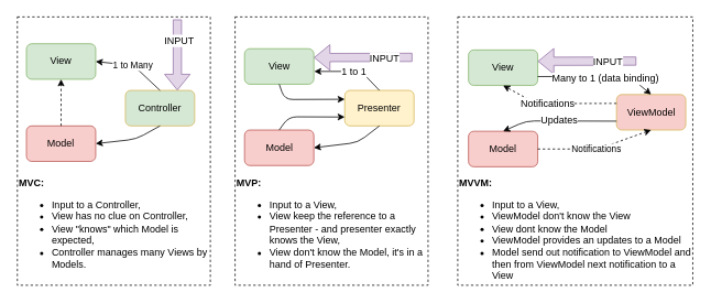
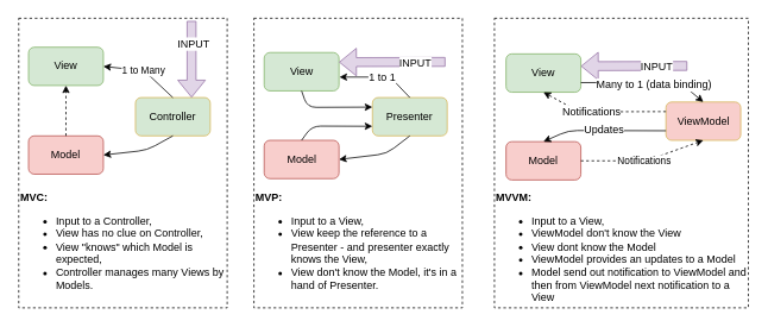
  <mxCell id="0" />
  <mxCell id="1" parent="0" />
  <mxCell id="2" value="&lt;br&gt;&lt;br&gt;&lt;br&gt;&lt;br&gt;&lt;br&gt;&lt;br&gt;&lt;br&gt;&lt;br&gt;&lt;br&gt;&lt;br&gt;&lt;br&gt;&lt;br&gt;&lt;b&gt;&lt;br&gt;&lt;br&gt;MVVM:&lt;/b&gt;&lt;br&gt;&lt;ul&gt;&lt;li&gt;Input to a View,&lt;/li&gt;&lt;li&gt;ViewModel don't know the View&lt;/li&gt;&lt;li&gt;View dont know the Model&lt;/li&gt;&lt;li&gt;ViewModel provides an updates to a Model&lt;/li&gt;&lt;li&gt;Model send out notification to ViewModel and then from ViewModel next notification to a View&lt;/li&gt;&lt;/ul&gt;" style="rounded=0;whiteSpace=wrap;html=1;dashed=1;align=left;" vertex="1" parent="1"><mxGeometry x="554" y="20" width="285" height="325" as="geometry" /></mxCell>
  <mxCell id="3" value="&lt;br&gt;&lt;br&gt;&lt;br&gt;&lt;br&gt;&lt;br&gt;&lt;br&gt;&lt;br&gt;&lt;br&gt;&lt;br&gt;&lt;br&gt;&lt;br&gt;&lt;br&gt;&lt;b&gt;&lt;br&gt;MVP:&lt;/b&gt;&lt;br&gt;&lt;ul&gt;&lt;li&gt;Input to a View,&lt;/li&gt;&lt;li&gt;View keep the reference to a Presenter - and presenter exactly knows the View,&lt;/li&gt;&lt;li&gt;View don't know the Model, it's in a hand of Presenter.&lt;/li&gt;&lt;/ul&gt;" style="rounded=0;whiteSpace=wrap;html=1;dashed=1;align=left;" vertex="1" parent="1"><mxGeometry x="284" y="20" width="234" height="325" as="geometry" /></mxCell>
  <mxCell id="4" value="&lt;br&gt;&lt;br&gt;&lt;br&gt;&lt;br&gt;&lt;br&gt;&lt;br&gt;&lt;br&gt;&lt;br&gt;&lt;br&gt;&lt;br&gt;&lt;br&gt;&lt;br&gt;&lt;b&gt;&lt;br&gt;MVC:&lt;/b&gt;&lt;br&gt;&lt;ul&gt;&lt;li&gt;Input to a Controller,&lt;/li&gt;&lt;li&gt;View has no clue on Controller,&lt;/li&gt;&lt;li&gt;View &quot;knows&quot; which Model is expected,&lt;/li&gt;&lt;li&gt;Controller manages many Views by Models.&lt;/li&gt;&lt;/ul&gt;" style="rounded=0;whiteSpace=wrap;html=1;dashed=1;align=left;" vertex="1" parent="1"><mxGeometry x="20" y="20" width="234" height="325" as="geometry" /></mxCell>
  <mxCell id="5" value="Controller" style="rounded=1;whiteSpace=wrap;html=1;fillColor=#d5e8d4;strokeColor=#d6b656;" vertex="1" parent="1"><mxGeometry x="151" y="109" width="84" height="43" as="geometry" /></mxCell>
  <mxCell id="6" value="Model" style="rounded=1;whiteSpace=wrap;html=1;fillColor=#f8cecc;strokeColor=#b85450;" vertex="1" parent="1"><mxGeometry x="31" y="152" width="84" height="43" as="geometry" /></mxCell>
  <mxCell id="7" value="View" style="rounded=1;whiteSpace=wrap;html=1;fillColor=#d5e8d4;strokeColor=#82b366;" vertex="1" parent="1"><mxGeometry x="31" y="52.5" width="84" height="43" as="geometry" /></mxCell>
  <mxCell id="8" value="1 to Many" style="endArrow=classic;html=1;entryX=1;entryY=0.5;entryDx=0;entryDy=0;exitX=0.5;exitY=0;exitDx=0;exitDy=0;" edge="1" parent="1" source="5" target="7"><mxGeometry width="50" height="50" relative="1" as="geometry"><mxPoint x="272.5" y="138.5" as="sourcePoint" /><mxPoint x="322.5" y="88.5" as="targetPoint" /><Array as="points"><mxPoint x="161" y="79" /></Array></mxGeometry></mxCell>
  <mxCell id="9" value="" style="endArrow=classic;html=1;exitX=0.5;exitY=1;exitDx=0;exitDy=0;entryX=1;entryY=0.5;entryDx=0;entryDy=0;" edge="1" parent="1" source="5" target="6"><mxGeometry width="50" height="50" relative="1" as="geometry"><mxPoint x="31" y="266" as="sourcePoint" /><mxPoint x="81" y="216" as="targetPoint" /><Array as="points"><mxPoint x="164" y="168" /></Array></mxGeometry></mxCell>
  <mxCell id="10" value="" style="shape=flexArrow;endArrow=classic;html=1;entryX=0.75;entryY=0;entryDx=0;entryDy=0;fillColor=#e1d5e7;strokeColor=#9673a6;" edge="1" parent="1" target="5"><mxGeometry width="50" height="50" relative="1" as="geometry"><mxPoint x="214" y="23" as="sourcePoint" /><mxPoint x="81" y="216" as="targetPoint" /></mxGeometry></mxCell>
  <mxCell id="11" value="INPUT" style="text;html=1;resizable=0;points=[];align=center;verticalAlign=middle;labelBackgroundColor=#ffffff;" vertex="1" connectable="0" parent="10"><mxGeometry x="-0.416" y="1" relative="1" as="geometry"><mxPoint as="offset" /></mxGeometry></mxCell>
  <mxCell id="12" value="" style="endArrow=classic;html=1;exitX=0.5;exitY=0;exitDx=0;exitDy=0;entryX=0.5;entryY=1;entryDx=0;entryDy=0;dashed=1;" edge="1" parent="1" source="6" target="7"><mxGeometry width="50" height="50" relative="1" as="geometry"><mxPoint x="31" y="266" as="sourcePoint" /><mxPoint x="81" y="216" as="targetPoint" /></mxGeometry></mxCell>
  <mxCell id="13" value="Model" style="rounded=1;whiteSpace=wrap;html=1;fillColor=#f8cecc;strokeColor=#b85450;" vertex="1" parent="1"><mxGeometry x="295.5" y="157" width="84" height="43" as="geometry" /></mxCell>
  <mxCell id="14" value="View" style="rounded=1;whiteSpace=wrap;html=1;fillColor=#d5e8d4;strokeColor=#82b366;" vertex="1" parent="1"><mxGeometry x="295.5" y="58.5" width="84" height="43" as="geometry" /></mxCell>
- <mxCell id="15" value="Presenter" style="rounded=1;whiteSpace=wrap;html=1;fillColor=#fff2cc;strokeColor=#d6b656;" vertex="1" parent="1"><mxGeometry x="417" y="109" width="84" height="43" as="geometry" /></mxCell>
+ <mxCell id="15" value="Presenter" style="rounded=1;whiteSpace=wrap;html=1;fillColor=#d5e8d4;strokeColor=#d6b656;" vertex="1" parent="1"><mxGeometry x="417" y="109" width="84" height="43" as="geometry" /></mxCell>
  <mxCell id="16" value="" style="endArrow=classic;html=1;exitX=0.5;exitY=1;exitDx=0;exitDy=0;entryX=1;entryY=0.5;entryDx=0;entryDy=0;" edge="1" parent="1" source="15" target="13"><mxGeometry width="50" height="50" relative="1" as="geometry"><mxPoint x="203" y="162" as="sourcePoint" /><mxPoint x="125" y="183.5" as="targetPoint" /><Array as="points"><mxPoint x="433" y="172" /></Array></mxGeometry></mxCell>
  <mxCell id="17" value="" style="endArrow=classic;html=1;exitX=0.5;exitY=0;exitDx=0;exitDy=0;" edge="1" parent="1" source="15"><mxGeometry width="50" height="50" relative="1" as="geometry"><mxPoint x="31" y="271" as="sourcePoint" /><mxPoint x="380" y="86" as="targetPoint" /><Array as="points"><mxPoint x="437" y="86" /></Array></mxGeometry></mxCell>
  <mxCell id="18" value="1 to 1" style="text;html=1;resizable=0;points=[];align=center;verticalAlign=middle;labelBackgroundColor=#ffffff;" vertex="1" connectable="0" parent="17"><mxGeometry x="-0.29" y="10" relative="1" as="geometry"><mxPoint x="-9" y="-10" as="offset" /></mxGeometry></mxCell>
  <mxCell id="19" value="" style="endArrow=classic;html=1;entryX=0;entryY=0.75;entryDx=0;entryDy=0;exitX=0.5;exitY=0;exitDx=0;exitDy=0;" edge="1" parent="1" source="13" target="15"><mxGeometry width="50" height="50" relative="1" as="geometry"><mxPoint x="31" y="271" as="sourcePoint" /><mxPoint x="81" y="221" as="targetPoint" /><Array as="points"><mxPoint x="349" y="141" /></Array></mxGeometry></mxCell>
  <mxCell id="20" value="" style="endArrow=classic;html=1;entryX=0;entryY=0.25;entryDx=0;entryDy=0;exitX=0.5;exitY=1;exitDx=0;exitDy=0;" edge="1" parent="1" source="14" target="15"><mxGeometry width="50" height="50" relative="1" as="geometry"><mxPoint x="31" y="271" as="sourcePoint" /><mxPoint x="81" y="221" as="targetPoint" /><Array as="points"><mxPoint x="344" y="120" /></Array></mxGeometry></mxCell>
  <mxCell id="21" value="" style="shape=flexArrow;endArrow=classic;html=1;fillColor=#e1d5e7;strokeColor=#9673a6;entryX=1;entryY=0.25;entryDx=0;entryDy=0;" edge="1" parent="1" target="14"><mxGeometry width="50" height="50" relative="1" as="geometry"><mxPoint x="499" y="69" as="sourcePoint" /><mxPoint x="400" y="63" as="targetPoint" /></mxGeometry></mxCell>
  <mxCell id="22" value="INPUT" style="text;html=1;resizable=0;points=[];align=center;verticalAlign=middle;labelBackgroundColor=#ffffff;" vertex="1" connectable="0" parent="21"><mxGeometry x="-0.416" y="1" relative="1" as="geometry"><mxPoint as="offset" /></mxGeometry></mxCell>
  <mxCell id="23" value="Model" style="rounded=1;whiteSpace=wrap;html=1;fillColor=#f8cecc;strokeColor=#b85450;" vertex="1" parent="1"><mxGeometry x="567" y="158.5" width="84" height="43" as="geometry" /></mxCell>
  <mxCell id="24" value="ViewModel" style="rounded=1;whiteSpace=wrap;html=1;fillColor=#f8cecc;strokeColor=#d6b656;" vertex="1" parent="1"><mxGeometry x="746.5" y="114" width="84" height="43" as="geometry" /></mxCell>
  <mxCell id="25" value="View" style="rounded=1;whiteSpace=wrap;html=1;fillColor=#d5e8d4;strokeColor=#82b366;" vertex="1" parent="1"><mxGeometry x="567" y="60" width="84" height="43" as="geometry" /></mxCell>
  <mxCell id="26" value="" style="shape=flexArrow;endArrow=classic;html=1;fillColor=#e1d5e7;strokeColor=#9673a6;entryX=1;entryY=0.25;entryDx=0;entryDy=0;" edge="1" parent="1"><mxGeometry width="50" height="50" relative="1" as="geometry"><mxPoint x="770.5" y="73.5" as="sourcePoint" /><mxPoint x="651" y="73.75" as="targetPoint" /></mxGeometry></mxCell>
  <mxCell id="27" value="INPUT" style="text;html=1;resizable=0;points=[];align=center;verticalAlign=middle;labelBackgroundColor=#ffffff;" vertex="1" connectable="0" parent="26"><mxGeometry x="-0.416" y="1" relative="1" as="geometry"><mxPoint as="offset" /></mxGeometry></mxCell>
  <mxCell id="28" value="" style="endArrow=classic;html=1;entryX=0.5;entryY=0;entryDx=0;entryDy=0;exitX=1;exitY=0.75;exitDx=0;exitDy=0;" edge="1" parent="1" source="25" target="24"><mxGeometry width="50" height="50" relative="1" as="geometry"><mxPoint x="31" y="272" as="sourcePoint" /><mxPoint x="81" y="222" as="targetPoint" /><Array as="points"><mxPoint x="762" y="92" /></Array></mxGeometry></mxCell>
  <mxCell id="29" value="Many to 1 (data binding)" style="text;html=1;resizable=0;points=[];align=center;verticalAlign=middle;labelBackgroundColor=#ffffff;" vertex="1" connectable="0" parent="28"><mxGeometry x="0.117" y="-2" relative="1" as="geometry"><mxPoint as="offset" /></mxGeometry></mxCell>
  <mxCell id="30" value="Notifications" style="endArrow=classic;html=1;entryX=0.5;entryY=1;entryDx=0;entryDy=0;exitX=1;exitY=0.5;exitDx=0;exitDy=0;dashed=1;" edge="1" parent="1" source="23" target="24"><mxGeometry width="50" height="50" relative="1" as="geometry"><mxPoint x="31" y="272" as="sourcePoint" /><mxPoint x="81" y="222" as="targetPoint" /><Array as="points"><mxPoint x="724" y="180" /></Array></mxGeometry></mxCell>
  <mxCell id="31" value="" style="endArrow=classic;html=1;dashed=1;exitX=0;exitY=0.25;exitDx=0;exitDy=0;entryX=0.5;entryY=1;entryDx=0;entryDy=0;" edge="1" parent="1" source="24" target="25"><mxGeometry width="50" height="50" relative="1" as="geometry"><mxPoint x="652" y="284.5" as="sourcePoint" /><mxPoint x="702" y="234.5" as="targetPoint" /><Array as="points"><mxPoint x="649" y="125" /></Array></mxGeometry></mxCell>
  <mxCell id="32" value="Notifications" style="text;html=1;resizable=0;points=[];align=center;verticalAlign=middle;labelBackgroundColor=#ffffff;" vertex="1" connectable="0" parent="31"><mxGeometry x="0.169" relative="1" as="geometry"><mxPoint as="offset" /></mxGeometry></mxCell>
  <mxCell id="33" value="" style="endArrow=classic;html=1;exitX=0;exitY=0.75;exitDx=0;exitDy=0;entryX=0.5;entryY=0;entryDx=0;entryDy=0;" edge="1" parent="1" source="24" target="23"><mxGeometry width="50" height="50" relative="1" as="geometry"><mxPoint x="685.5" y="286" as="sourcePoint" /><mxPoint x="735.5" y="236" as="targetPoint" /><Array as="points"><mxPoint x="637" y="146" /></Array></mxGeometry></mxCell>
  <mxCell id="34" value="Updates" style="text;html=1;resizable=0;points=[];align=center;verticalAlign=middle;labelBackgroundColor=#ffffff;" vertex="1" connectable="0" parent="33"><mxGeometry x="-0.005" y="-2" relative="1" as="geometry"><mxPoint as="offset" /></mxGeometry></mxCell>
